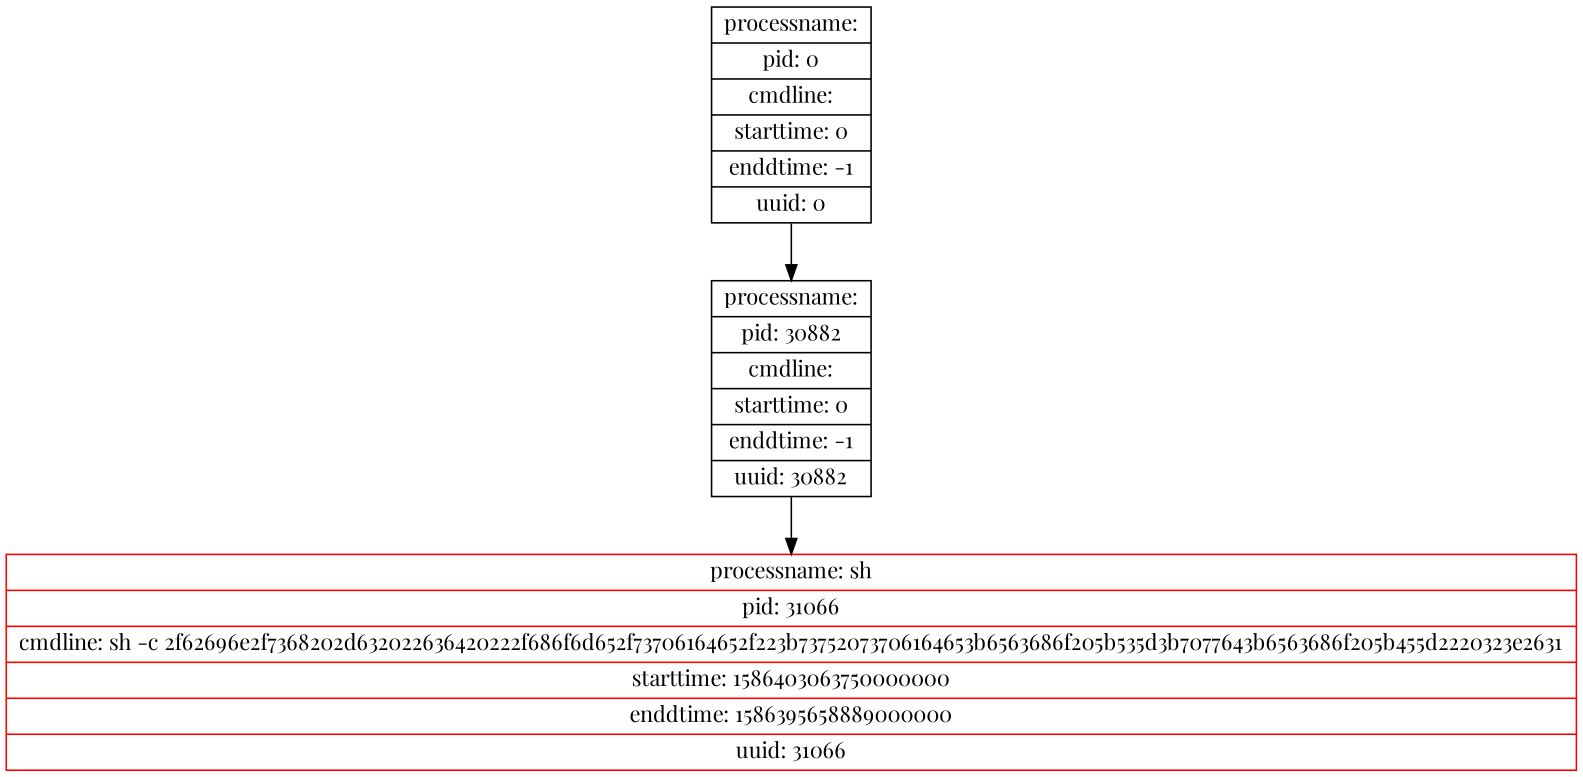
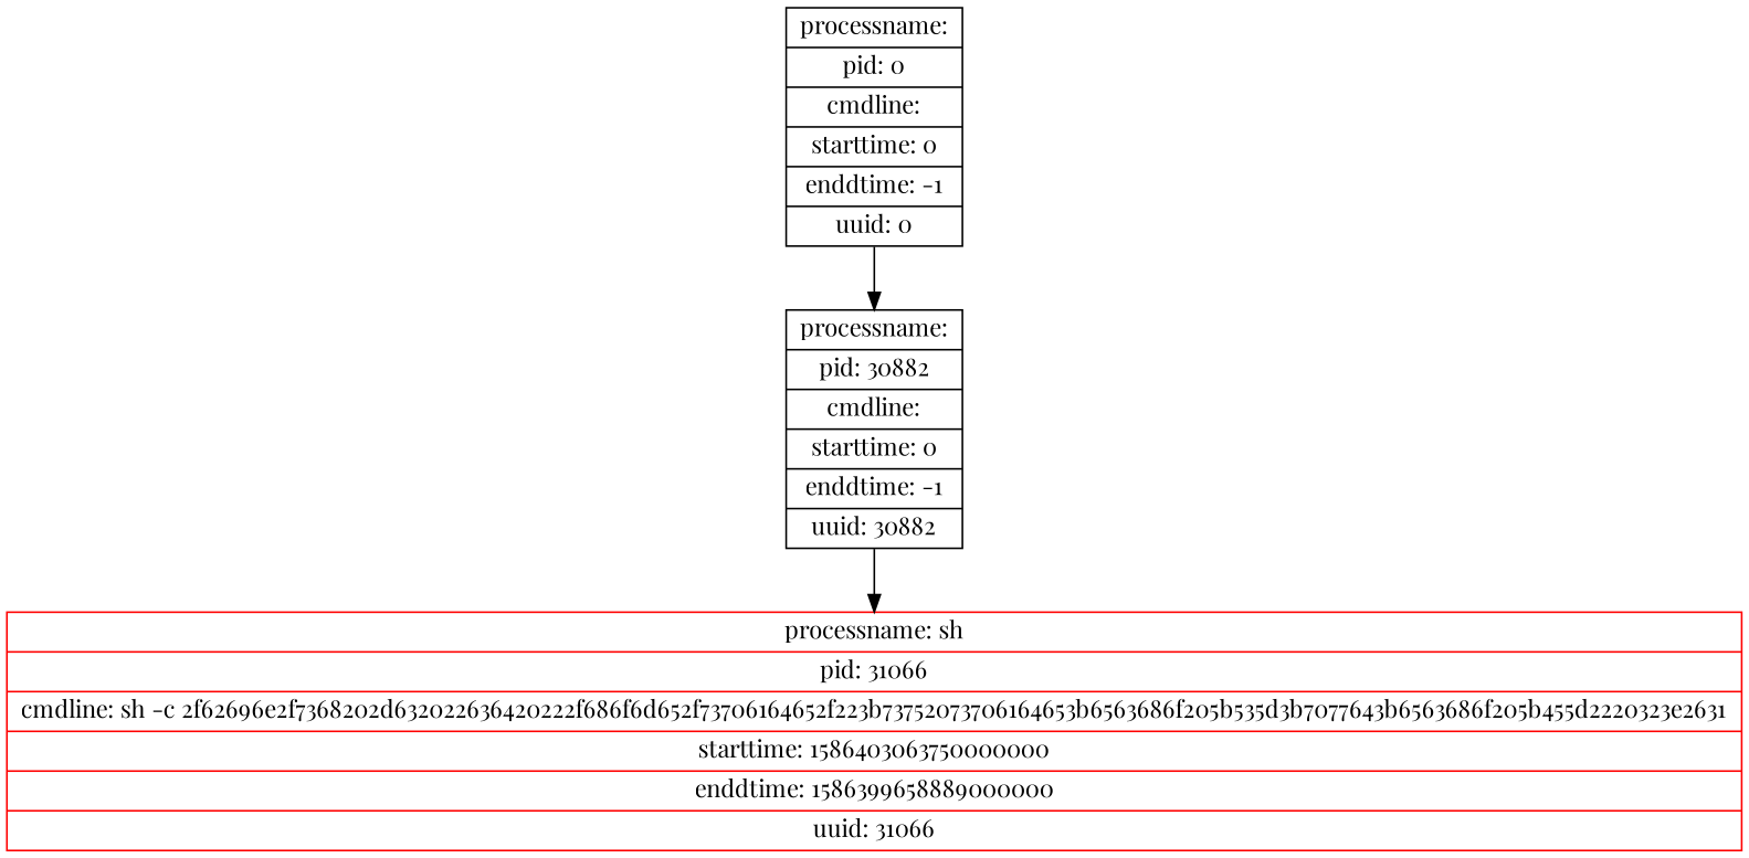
  digraph {
    fontname="Playfair Display"
    node [shape=record fontname="Playfair Display"]
    edge [fontname="Playfair Display"]
-   n1 [color=red label="{<head>processname: sh | pid: 31066 | cmdline: sh -c 2f62696e2f7368202d632022636420222f686f6d652f73706164652f223b73752073706164653b6563686f205b535d3b7077643b6563686f205b455d2220323e2631 | starttime: 1586403063750000000 | enddtime: 1586395658889000000 | uuid: 31066}"]
+   n1 [color=red label="{<head>processname: sh | pid: 31066 | cmdline: sh -c 2f62696e2f7368202d632022636420222f686f6d652f73706164652f223b73752073706164653b6563686f205b535d3b7077643b6563686f205b455d2220323e2631 | starttime: 1586403063750000000 | enddtime: 1586399658889000000 | uuid: 31066}"]
    n2 [label="{<head>processname:  | pid: 30882 | cmdline:  | starttime: 0 | enddtime: -1 | uuid: 30882}"]
    n3 [label="{<head>processname:  | pid: 0 | cmdline:  | starttime: 0 | enddtime: -1 | uuid: 0}"]
    n2 -> n1
    n3 -> n2
  }
